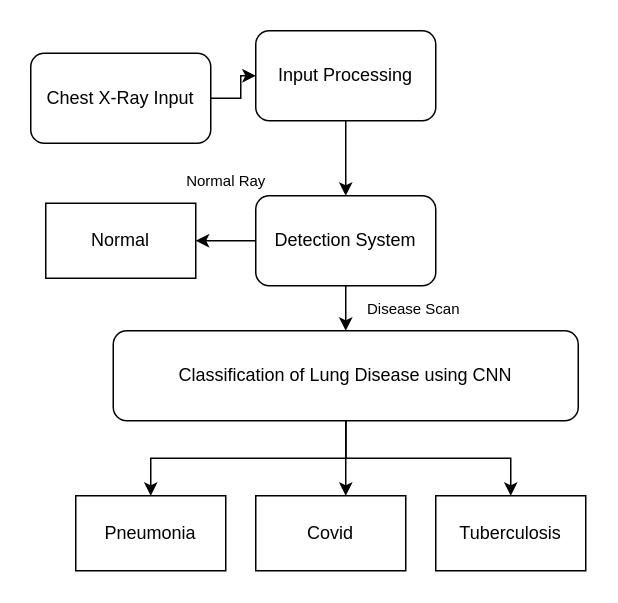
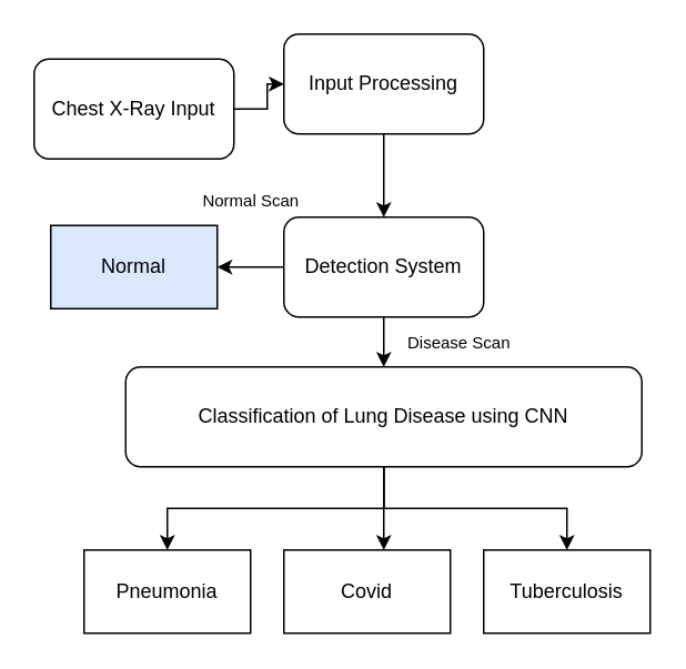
  <mxCell id="0" />
  <mxCell id="1" parent="0" />
  <mxCell id="2" style="edgeStyle=orthogonalEdgeStyle;rounded=0;orthogonalLoop=1;jettySize=auto;html=1;entryX=0;entryY=0.5;entryDx=0;entryDy=0;" edge="1" parent="1" source="3" target="5"><mxGeometry relative="1" as="geometry" /></mxCell>
  <mxCell id="3" value="Chest X-Ray Input" style="rounded=1;whiteSpace=wrap;html=1;" vertex="1" parent="1"><mxGeometry x="20" y="35" width="120" height="60" as="geometry" /></mxCell>
  <mxCell id="4" style="edgeStyle=orthogonalEdgeStyle;rounded=0;orthogonalLoop=1;jettySize=auto;html=1;entryX=0.5;entryY=0;entryDx=0;entryDy=0;" edge="1" parent="1" source="5" target="8"><mxGeometry relative="1" as="geometry" /></mxCell>
  <mxCell id="5" value="Input Processing" style="rounded=1;whiteSpace=wrap;html=1;" vertex="1" parent="1"><mxGeometry x="170" y="20" width="120" height="60" as="geometry" /></mxCell>
  <mxCell id="6" style="edgeStyle=orthogonalEdgeStyle;rounded=0;orthogonalLoop=1;jettySize=auto;html=1;" edge="1" parent="1" source="8" target="13"><mxGeometry relative="1" as="geometry" /></mxCell>
  <mxCell id="7" style="edgeStyle=orthogonalEdgeStyle;rounded=0;orthogonalLoop=1;jettySize=auto;html=1;" edge="1" parent="1" source="8" target="12"><mxGeometry relative="1" as="geometry" /></mxCell>
  <mxCell id="8" value="Detection System" style="rounded=1;whiteSpace=wrap;html=1;" vertex="1" parent="1"><mxGeometry x="170" y="130" width="120" height="60" as="geometry" /></mxCell>
  <mxCell id="9" style="edgeStyle=orthogonalEdgeStyle;rounded=0;orthogonalLoop=1;jettySize=auto;html=1;" edge="1" parent="1" source="12" target="14"><mxGeometry relative="1" as="geometry" /></mxCell>
  <mxCell id="10" style="edgeStyle=orthogonalEdgeStyle;rounded=0;orthogonalLoop=1;jettySize=auto;html=1;" edge="1" parent="1" source="12" target="15"><mxGeometry relative="1" as="geometry"><Array as="points"><mxPoint x="230" y="320" /><mxPoint x="230" y="320" /></Array></mxGeometry></mxCell>
  <mxCell id="11" style="edgeStyle=orthogonalEdgeStyle;rounded=0;orthogonalLoop=1;jettySize=auto;html=1;" edge="1" parent="1" source="12" target="16"><mxGeometry relative="1" as="geometry" /></mxCell>
  <mxCell id="12" value="Classification of Lung Disease using CNN" style="rounded=1;whiteSpace=wrap;html=1;" vertex="1" parent="1"><mxGeometry x="75" y="220" width="310" height="60" as="geometry" /></mxCell>
- <mxCell id="13" value="Normal" style="rounded=0;whiteSpace=wrap;html=1;" vertex="1" parent="1"><mxGeometry x="30" y="135" width="100" height="50" as="geometry" /></mxCell>
+ <mxCell id="13" value="Normal" style="rounded=0;whiteSpace=wrap;html=1;fillColor=#dae8fc;" vertex="1" parent="1"><mxGeometry x="30" y="135" width="100" height="50" as="geometry" /></mxCell>
  <mxCell id="14" value="Pneumonia" style="rounded=0;whiteSpace=wrap;html=1;" vertex="1" parent="1"><mxGeometry x="50" y="330" width="100" height="50" as="geometry" /></mxCell>
  <mxCell id="15" value="Covid" style="rounded=0;whiteSpace=wrap;html=1;" vertex="1" parent="1"><mxGeometry x="170" y="330" width="100" height="50" as="geometry" /></mxCell>
  <mxCell id="16" value="Tuberculosis" style="rounded=0;whiteSpace=wrap;html=1;" vertex="1" parent="1"><mxGeometry x="290" y="330" width="100" height="50" as="geometry" /></mxCell>
- <mxCell id="17" value="&lt;font style=&quot;font-size: 10px;&quot;&gt;Normal Ray&lt;/font&gt;" style="text;html=1;align=center;verticalAlign=middle;resizable=0;points=[];autosize=1;strokeColor=none;fillColor=none;" vertex="1" parent="1"><mxGeometry x="110" y="105" width="80" height="30" as="geometry" /></mxCell>
+ <mxCell id="17" value="&lt;font style=&quot;font-size: 10px;&quot;&gt;Normal Scan&lt;/font&gt;" style="text;html=1;align=center;verticalAlign=middle;resizable=0;points=[];autosize=1;strokeColor=none;fillColor=none;" vertex="1" parent="1"><mxGeometry x="110" y="105" width="80" height="30" as="geometry" /></mxCell>
  <mxCell id="18" value="&lt;font style=&quot;font-size: 10px;&quot;&gt;Disease Scan&lt;/font&gt;" style="text;html=1;align=center;verticalAlign=middle;resizable=0;points=[];autosize=1;strokeColor=none;fillColor=none;" vertex="1" parent="1"><mxGeometry x="230" y="190" width="90" height="30" as="geometry" /></mxCell>
